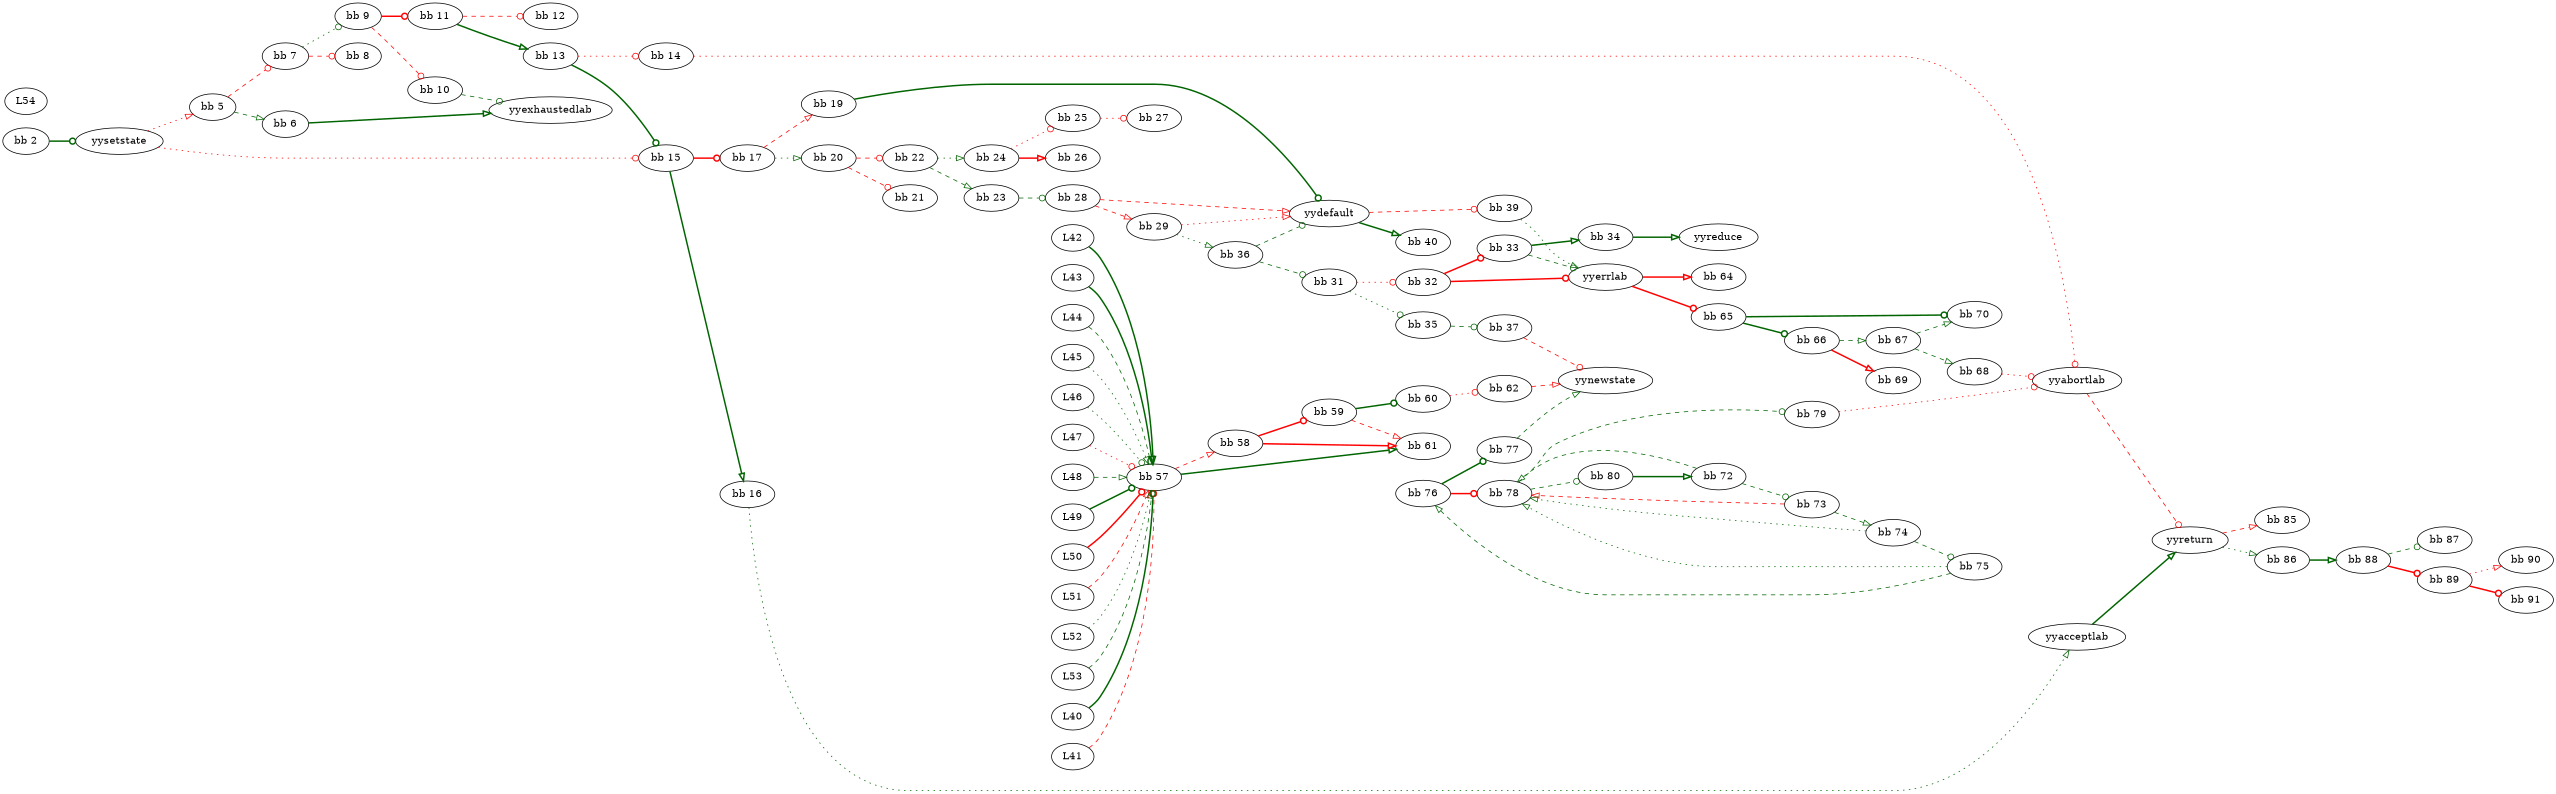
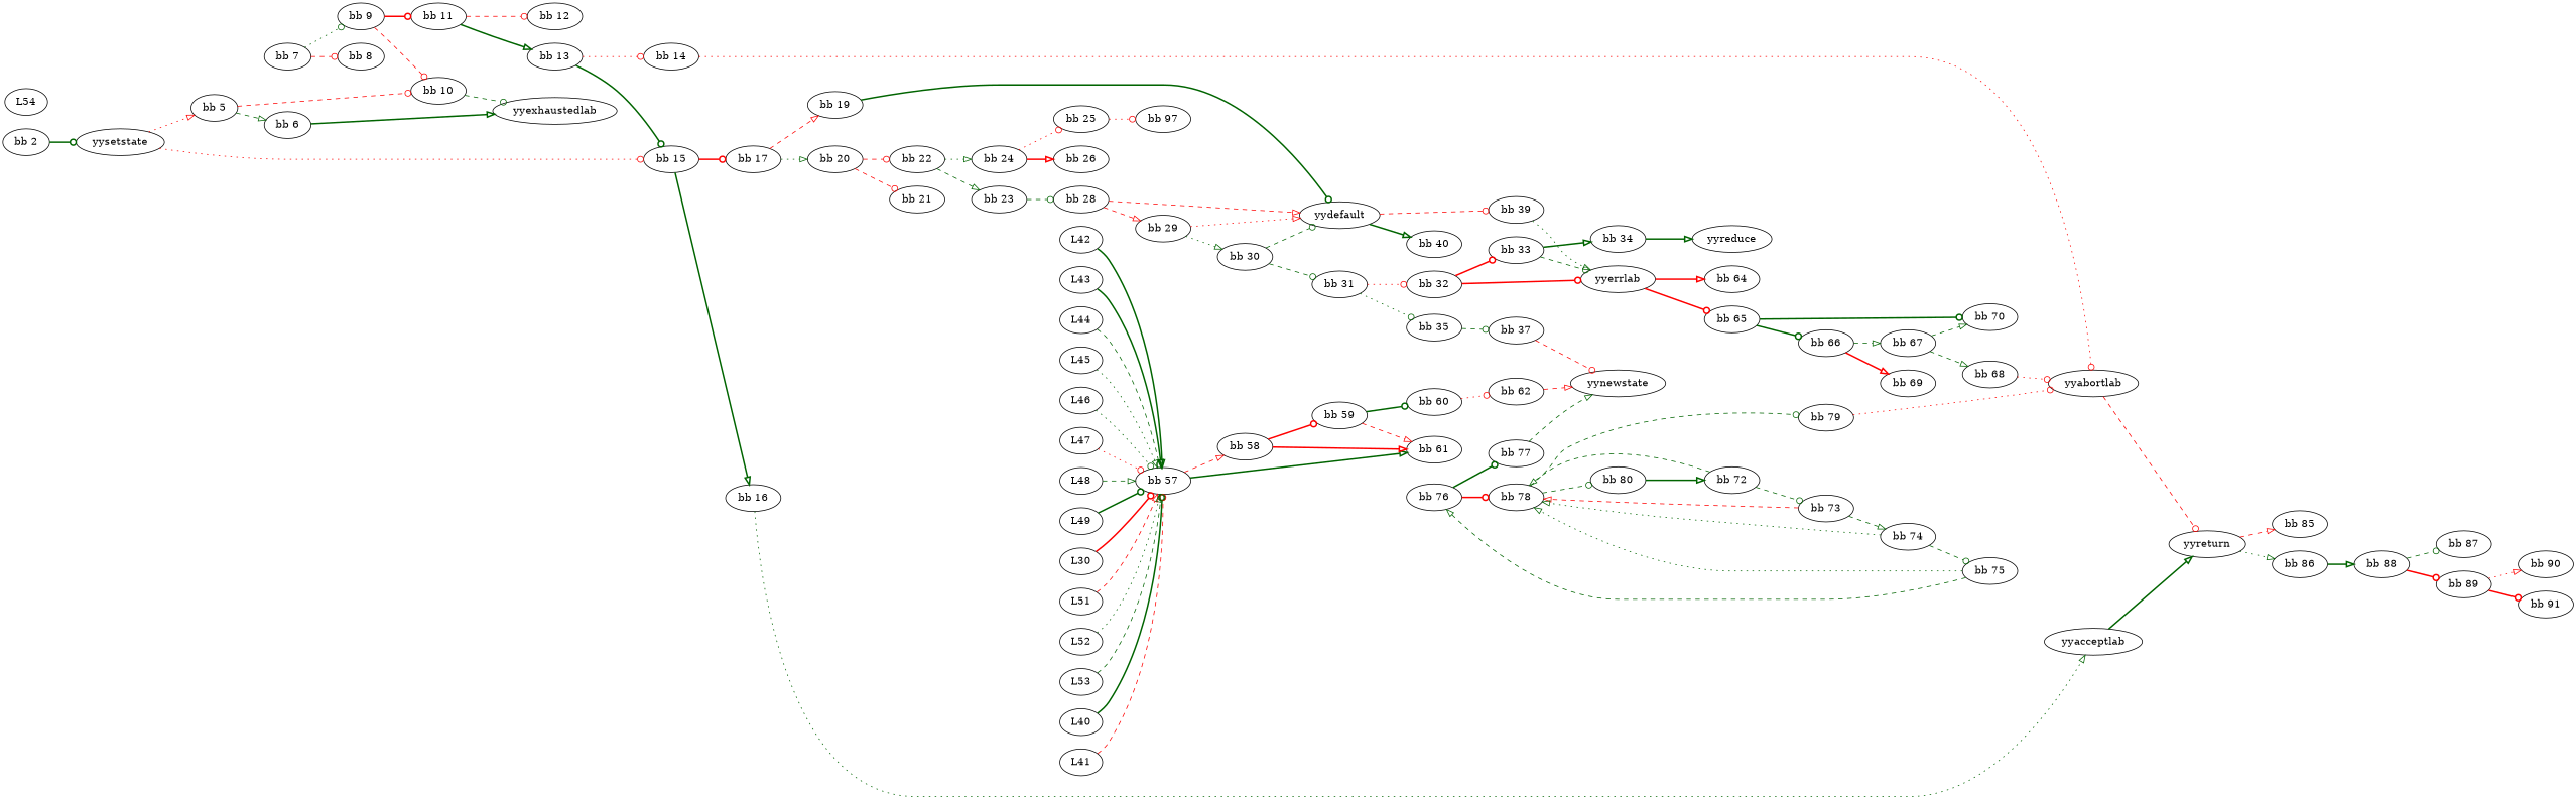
  digraph {
    rankdir=LR
    edge [arrowhead=odot color=darkgreen style=dashed]
    "bb 2" [height=0.5 width=0.75413]
    yysetstate [height=0.5 width=1.2798]
    "bb 5" [height=0.5 width=0.75413]
    "bb 15" [height=0.5 width=0.87288]
    "bb 6" [height=0.5 width=0.75413]
    "bb 7" [height=0.5 width=0.75413]
    "bb 16" [height=0.5 width=0.87288]
    "bb 17" [height=0.5 width=0.87288]
    yyexhaustedlab [height=0.5 width=1.8374]
    "bb 8" [height=0.5 width=0.75413]
    "bb 9" [height=0.5 width=0.75413]
    yyacceptlab [height=0.5 width=1.4854]
    "bb 19" [height=0.5 width=0.87288]
    "bb 20" [height=0.5 width=0.87288]
    "bb 10" [height=0.5 width=0.87288]
    "bb 11" [height=0.5 width=0.87288]
    "bb 12" [height=0.5 width=0.87288]
    "bb 13" [height=0.5 width=0.87288]
    "bb 14" [height=0.5 width=0.87288]
    yyabortlab [height=0.5 width=1.3666]
    yyreturn [height=0.5 width=1.1152]
    "bb 85" [height=0.5 width=0.87288]
    "bb 86" [height=0.5 width=0.87288]
    yydefault [height=0.5 width=1.2249]
    "bb 21" [height=0.5 width=0.87288]
    "bb 22" [height=0.5 width=0.87288]
    "bb 39" [height=0.5 width=0.87288]
    "bb 40" [height=0.5 width=0.87288]
    "bb 23" [height=0.5 width=0.87288]
    "bb 24" [height=0.5 width=0.87288]
    yyerrlab [height=0.5 width=1.1152]
    "bb 28" [height=0.5 width=0.87288]
    "bb 25" [height=0.5 width=0.87288]
    "bb 26" [height=0.5 width=0.87288]
    "bb 29" [height=0.5 width=0.87288]
-   "bb 27" [height=0.5 width=0.87288]
-   "bb 30" [height=0.5 width=0.87288 label="bb 36"]
+   "bb 27" [height=0.5 width=0.87288 label="bb 97"]
+   "bb 30" [height=0.5 width=0.87288]
    "bb 31" [height=0.5 width=0.87288]
    "bb 32" [height=0.5 width=0.87288]
    "bb 35" [height=0.5 width=0.87288]
    "bb 33" [height=0.5 width=0.87288]
    "bb 37" [height=0.5 width=0.87288]
    "bb 64" [height=0.5 width=0.87288]
    "bb 65" [height=0.5 width=0.87288]
    "bb 34" [height=0.5 width=0.87288]
    yynewstate [height=0.5 width=1.3985]
    "bb 66" [height=0.5 width=0.87288]
    "bb 70" [height=0.5 width=0.87288]
    yyreduce [height=0.5 width=1.2249]
    L40 [height=0.5 width=0.75]
    "bb 57" [height=0.5 width=0.87288]
    "bb 58" [height=0.5 width=0.87288]
    "bb 61" [height=0.5 width=0.87288]
    "bb 59" [height=0.5 width=0.87288]
    L41 [height=0.5 width=0.75]
    L42 [height=0.5 width=0.75]
    L43 [height=0.5 width=0.75]
    L44 [height=0.5 width=0.75]
    L45 [height=0.5 width=0.75]
    L46 [height=0.5 width=0.75]
    L47 [height=0.5 width=0.75]
    L48 [height=0.5 width=0.75]
    L49 [height=0.5 width=0.75]
-   L50 [height=0.5 width=0.75]
+   L50 [height=0.5 width=0.75 label=L30]
    L51 [height=0.5 width=0.75]
    L52 [height=0.5 width=0.75]
    L53 [height=0.5 width=0.75]
    L54 [height=0.5 width=0.75]
    "bb 60" [height=0.5 width=0.87288]
    "bb 62" [height=0.5 width=0.87288]
    "bb 67" [height=0.5 width=0.87288]
    "bb 69" [height=0.5 width=0.87288]
    "bb 68" [height=0.5 width=0.87288]
    "bb 72" [height=0.5 width=0.87288]
    "bb 73" [height=0.5 width=0.87288]
    "bb 78" [height=0.5 width=0.87288]
    "bb 74" [height=0.5 width=0.87288]
    "bb 79" [height=0.5 width=0.87288]
    "bb 80" [height=0.5 width=0.87288]
    "bb 75" [height=0.5 width=0.87288]
    "bb 76" [height=0.5 width=0.87288]
    "bb 77" [height=0.5 width=0.87288]
    "bb 88" [height=0.5 width=0.87288]
    "bb 87" [height=0.5 width=0.87288]
    "bb 89" [height=0.5 width=0.87288]
    "bb 90" [height=0.5 width=0.87288]
    "bb 91" [height=0.5 width=0.87288]
    "bb 2" -> yysetstate [style=bold]
    yysetstate -> "bb 5" [arrowhead=onormal color=red style=dotted]
    yysetstate -> "bb 15" [color=red style=dotted]
    "bb 5" -> "bb 6" [arrowhead=onormal]
-   "bb 5" -> "bb 7" [color=red]
+   "bb 5" -> "bb 10" [color=red]
    "bb 15" -> "bb 16" [arrowhead=onormal style=bold]
    "bb 15" -> "bb 17" [color=red style=bold]
    "bb 6" -> yyexhaustedlab [arrowhead=onormal style=bold]
    "bb 7" -> "bb 8" [color=red]
    "bb 7" -> "bb 9" [style=dotted]
    "bb 16" -> yyacceptlab [arrowhead=onormal style=dotted]
    "bb 17" -> "bb 19" [arrowhead=onormal color=red]
    "bb 17" -> "bb 20" [arrowhead=onormal style=dotted]
    "bb 9" -> "bb 10" [color=red]
    "bb 9" -> "bb 11" [color=red style=bold]
    yyacceptlab -> yyreturn [arrowhead=onormal style=bold]
    "bb 19" -> yydefault [style=bold]
    "bb 20" -> "bb 21" [color=red]
    "bb 20" -> "bb 22" [color=red]
    "bb 10" -> yyexhaustedlab
    "bb 11" -> "bb 12" [color=red]
    "bb 11" -> "bb 13" [arrowhead=onormal style=bold]
    "bb 13" -> "bb 15" [style=bold]
    "bb 13" -> "bb 14" [color=red style=dotted]
    "bb 14" -> yyabortlab [color=red style=dotted]
    yyabortlab -> yyreturn [color=red]
    yyreturn -> "bb 85" [arrowhead=onormal color=red]
    yyreturn -> "bb 86" [arrowhead=onormal style=dotted]
    "bb 86" -> "bb 88" [arrowhead=onormal style=bold]
    yydefault -> "bb 39" [color=red]
    yydefault -> "bb 40" [arrowhead=onormal style=bold]
    "bb 22" -> "bb 23" [arrowhead=onormal]
    "bb 22" -> "bb 24" [arrowhead=onormal style=dotted]
    "bb 39" -> yyerrlab [arrowhead=onormal style=dotted]
    "bb 23" -> "bb 28"
    "bb 24" -> "bb 25" [color=red style=dotted]
    "bb 24" -> "bb 26" [arrowhead=onormal color=red style=bold]
    yyerrlab -> "bb 64" [arrowhead=onormal color=red style=bold]
    yyerrlab -> "bb 65" [color=red style=bold]
    "bb 28" -> yydefault [arrowhead=onormal color=red]
    "bb 28" -> "bb 29" [arrowhead=onormal color=red]
    "bb 25" -> "bb 27" [color=red style=dotted]
    "bb 29" -> yydefault [arrowhead=onormal color=red style=dotted]
    "bb 29" -> "bb 30" [arrowhead=onormal style=dotted]
    "bb 30" -> yydefault
    "bb 30" -> "bb 31"
    "bb 31" -> "bb 32" [color=red style=dotted]
    "bb 31" -> "bb 35" [style=dotted]
    "bb 32" -> yyerrlab [color=red style=bold]
    "bb 32" -> "bb 33" [color=red style=bold]
    "bb 35" -> "bb 37"
    "bb 33" -> yyerrlab
    "bb 33" -> "bb 34" [arrowhead=onormal style=bold]
    "bb 37" -> yynewstate [color=red]
    "bb 65" -> "bb 66" [style=bold]
    "bb 65" -> "bb 70" [style=bold]
    "bb 34" -> yyreduce [arrowhead=onormal style=bold]
    "bb 66" -> "bb 67" [arrowhead=onormal]
    "bb 66" -> "bb 69" [arrowhead=onormal color=red style=bold]
    L40 -> "bb 57" [style=bold]
    "bb 57" -> "bb 58" [arrowhead=onormal color=red]
    "bb 57" -> "bb 61" [arrowhead=onormal style=bold]
    "bb 58" -> "bb 61" [arrowhead=onormal color=red style=bold]
    "bb 58" -> "bb 59" [color=red style=bold]
    "bb 59" -> "bb 61" [arrowhead=onormal color=red]
    "bb 59" -> "bb 60" [style=bold]
    L41 -> "bb 57" [color=red]
    L42 -> "bb 57" [arrowhead=onormal style=bold]
    L43 -> "bb 57" [arrowhead=onormal style=bold]
    L44 -> "bb 57"
    L45 -> "bb 57" [arrowhead=onormal style=dotted]
    L46 -> "bb 57" [style=dotted]
    L47 -> "bb 57" [color=red style=dotted]
    L48 -> "bb 57" [arrowhead=onormal]
    L49 -> "bb 57" [style=bold]
    L50 -> "bb 57" [color=red style=bold]
    L51 -> "bb 57" [arrowhead=onormal color=red]
    L52 -> "bb 57" [arrowhead=onormal style=dotted]
    L53 -> "bb 57"
    "bb 60" -> "bb 62" [color=red style=dotted]
    "bb 62" -> yynewstate [arrowhead=onormal color=red]
    "bb 67" -> "bb 70" [arrowhead=onormal]
    "bb 67" -> "bb 68" [arrowhead=onormal]
    "bb 68" -> yyabortlab [color=red style=dotted]
    "bb 72" -> "bb 73"
    "bb 72" -> "bb 78" [arrowhead=onormal]
    "bb 73" -> "bb 78" [arrowhead=onormal color=red]
    "bb 73" -> "bb 74" [arrowhead=onormal]
    "bb 78" -> "bb 79"
    "bb 78" -> "bb 80"
    "bb 74" -> "bb 78" [arrowhead=onormal style=dotted]
    "bb 74" -> "bb 75"
    "bb 79" -> yyabortlab [color=red style=dotted]
    "bb 80" -> "bb 72" [arrowhead=onormal style=bold]
    "bb 75" -> "bb 78" [arrowhead=onormal style=dotted]
    "bb 75" -> "bb 76" [arrowhead=onormal]
    "bb 76" -> "bb 78" [color=red style=bold]
    "bb 76" -> "bb 77" [style=bold]
    "bb 77" -> yynewstate [arrowhead=onormal]
    "bb 88" -> "bb 87"
    "bb 88" -> "bb 89" [color=red style=bold]
    "bb 89" -> "bb 90" [arrowhead=onormal color=red style=dotted]
    "bb 89" -> "bb 91" [color=red style=bold]
  }
